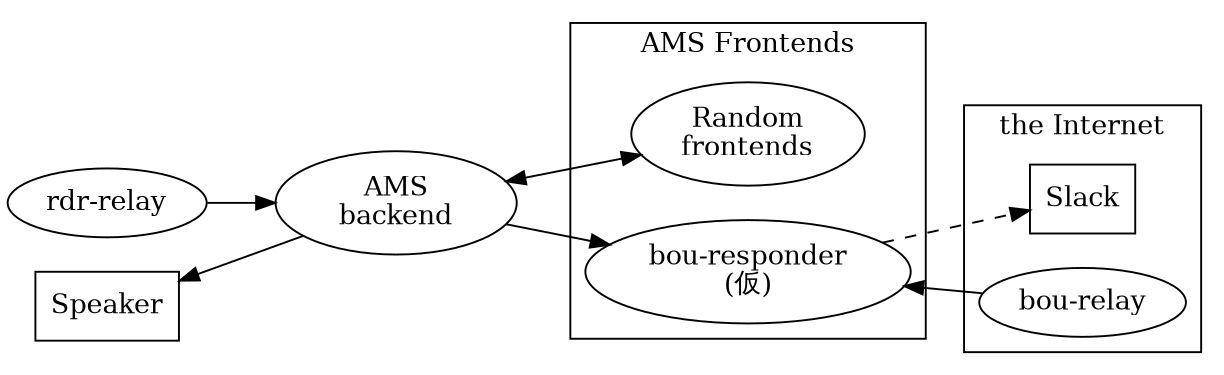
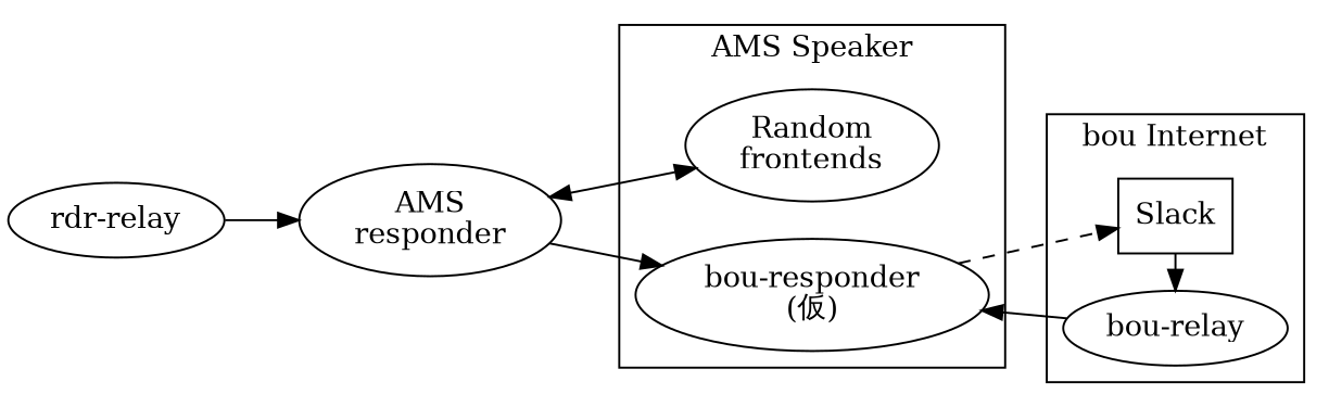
  digraph {
    rankdir=LR
    n1 [label="Random\nfrontends"]
    n2 [label="bou-responder\n(仮)"]
    n3 [label=Slack shape=box]
    n4 [label="bou-relay"]
    n5 [label="rdr-relay"]
-   n6 [label="AMS\nbackend"]
-   n7 [label=Speaker shape=box]
+   n6 [label="AMS\nresponder"]
    subgraph cluster_1 {
-     label="AMS Frontends"
+     label="AMS Speaker"
      n1
      n2
    }
    subgraph cluster_2 {
-     label="the Internet"
+     label="bou Internet"
      n3
      n4
    }
    n2 -> n3 [style=dashed]
+   n3 -> n4 [constraint=false]
    n4 -> n2
    n5 -> n6
    n6 -> n1 [dir=both]
    n6 -> n2
-   n6 -> n7 [constraint=false]
  }
